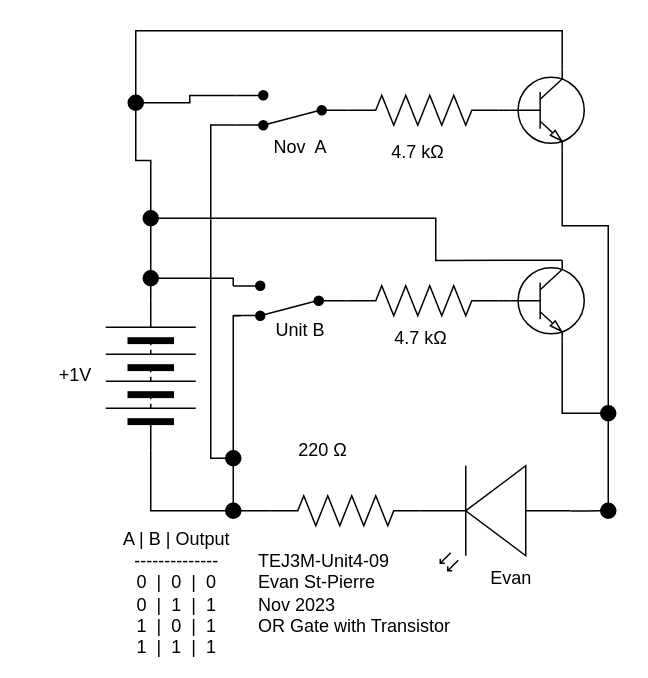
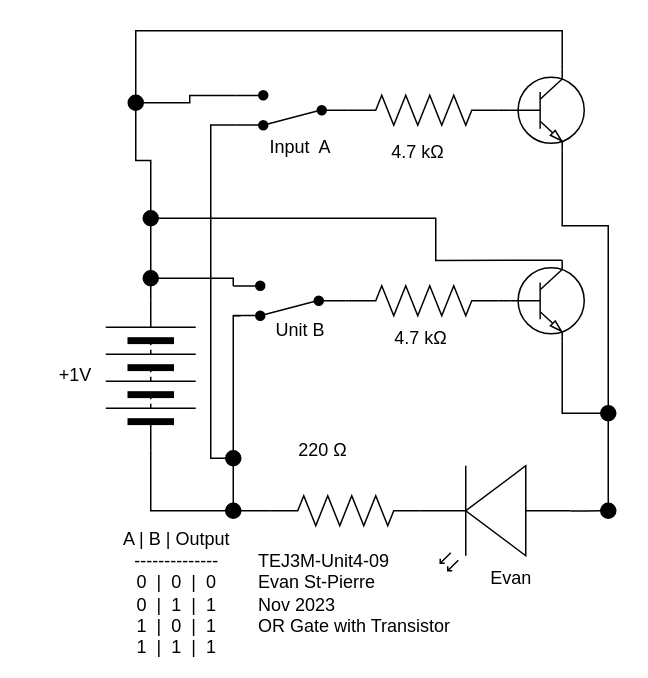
  <mxCell id="0" />
  <mxCell id="1" parent="0" />
  <mxCell id="2" value="" style="pointerEvents=1;verticalLabelPosition=bottom;shadow=0;dashed=0;align=center;html=1;verticalAlign=top;shape=mxgraph.electrical.resistors.resistor_2;" parent="1" vertex="1"><mxGeometry x="232" y="190" width="100" height="20" as="geometry" /></mxCell>
  <mxCell id="3" style="edgeStyle=orthogonalEdgeStyle;rounded=0;html=1;exitX=0;exitY=0.57;exitDx=0;exitDy=0;exitPerimeter=0;entryX=0;entryY=0.5;entryDx=0;entryDy=0;endArrow=none;endFill=0;" edge="1" parent="1" source="4" target="47"><mxGeometry relative="1" as="geometry" /></mxCell>
  <mxCell id="4" value="" style="verticalLabelPosition=bottom;shadow=0;dashed=0;align=center;html=1;verticalAlign=top;shape=mxgraph.electrical.opto_electronics.led_2;pointerEvents=1;rotation=-180;" parent="1" vertex="1"><mxGeometry x="280" y="310" width="100" height="70" as="geometry" /></mxCell>
  <mxCell id="5" value="" style="pointerEvents=1;verticalLabelPosition=bottom;shadow=0;dashed=0;align=center;html=1;verticalAlign=top;shape=mxgraph.electrical.miscellaneous.batteryStack;rotation=-90;" parent="1" vertex="1"><mxGeometry x="50" y="220" width="100" height="60" as="geometry" /></mxCell>
  <mxCell id="6" value="4.7 kΩ&amp;nbsp;" style="text;strokeColor=none;align=center;fillColor=none;html=1;verticalAlign=middle;whiteSpace=wrap;rounded=0;" parent="1" vertex="1"><mxGeometry x="252" y="210" width="60" height="30" as="geometry" /></mxCell>
  <mxCell id="7" value="+1V" style="text;strokeColor=none;align=center;fillColor=none;html=1;verticalAlign=middle;whiteSpace=wrap;rounded=0;" parent="1" vertex="1"><mxGeometry x="20" y="235" width="60" height="30" as="geometry" /></mxCell>
  <mxCell id="8" value="TEJ3M-Unit4-09&lt;br&gt;Evan St-Pierre&lt;br&gt;Nov 2023&lt;br&gt;OR Gate with Transistor" style="text;strokeColor=none;align=left;fillColor=none;html=1;verticalAlign=middle;whiteSpace=wrap;rounded=0;" parent="1" vertex="1"><mxGeometry x="170" y="360" width="150" height="70" as="geometry" /></mxCell>
  <mxCell id="9" style="edgeStyle=orthogonalEdgeStyle;rounded=0;html=1;exitX=0;exitY=0.5;exitDx=0;exitDy=0;entryX=0;entryY=0.5;entryDx=0;entryDy=0;endArrow=none;endFill=0;" parent="1" source="10" target="5" edge="1"><mxGeometry relative="1" as="geometry"><Array as="points"><mxPoint x="100" y="340" /></Array></mxGeometry></mxCell>
  <mxCell id="10" value="" style="ellipse;whiteSpace=wrap;html=1;aspect=fixed;fillColor=#000000;" parent="1" vertex="1"><mxGeometry x="150" y="335" width="10" height="10" as="geometry" /></mxCell>
  <mxCell id="11" value="A | B | Output&lt;br&gt;--------------&lt;br&gt;0&amp;nbsp; |&amp;nbsp; 0&amp;nbsp; |&amp;nbsp; 0&lt;br&gt;0&amp;nbsp; |&amp;nbsp; 1&amp;nbsp; |&amp;nbsp; 1&lt;br&gt;1&amp;nbsp; |&amp;nbsp; 0&amp;nbsp; |&amp;nbsp; 1&lt;br&gt;1&amp;nbsp; |&amp;nbsp; 1&amp;nbsp; |&amp;nbsp; 1" style="text;strokeColor=none;align=center;fillColor=none;html=1;verticalAlign=middle;whiteSpace=wrap;rounded=0;" parent="1" vertex="1"><mxGeometry x="80" y="370" width="75" height="50" as="geometry" /></mxCell>
  <mxCell id="12" value="" style="edgeStyle=orthogonalEdgeStyle;html=1;exitX=1;exitY=0.5;exitDx=0;exitDy=0;endArrow=none;endFill=0;rounded=0;" parent="1" source="5" edge="1"><mxGeometry relative="1" as="geometry"><mxPoint x="100" y="200" as="sourcePoint" /><mxPoint x="100" y="200" as="targetPoint" /></mxGeometry></mxCell>
  <mxCell id="13" style="edgeStyle=none;html=1;exitX=0.5;exitY=1;exitDx=0;exitDy=0;entryX=1;entryY=0.5;entryDx=0;entryDy=0;endArrow=none;endFill=0;" parent="1" source="14" target="5" edge="1"><mxGeometry relative="1" as="geometry" /></mxCell>
  <mxCell id="14" value="" style="ellipse;whiteSpace=wrap;html=1;aspect=fixed;fillColor=#000000;" parent="1" vertex="1"><mxGeometry x="95" y="180" width="10" height="10" as="geometry" /></mxCell>
  <mxCell id="15" style="edgeStyle=orthogonalEdgeStyle;rounded=0;html=1;exitX=0.7;exitY=0;exitDx=0;exitDy=0;exitPerimeter=0;entryX=1;entryY=0.5;entryDx=0;entryDy=0;endArrow=none;endFill=0;" edge="1" parent="1" source="16" target="44"><mxGeometry relative="1" as="geometry"><Array as="points"><mxPoint x="290" y="173" /><mxPoint x="290" y="145" /></Array></mxGeometry></mxCell>
  <mxCell id="16" value="" style="verticalLabelPosition=bottom;shadow=0;dashed=0;align=center;html=1;verticalAlign=top;shape=mxgraph.electrical.transistors.npn_transistor_1;fillColor=#FFFFFF;flipH=0;flipV=0;" parent="1" vertex="1"><mxGeometry x="340" y="170" width="49" height="60" as="geometry" /></mxCell>
  <mxCell id="17" style="edgeStyle=none;html=1;exitX=1;exitY=0.5;exitDx=0;exitDy=0;exitPerimeter=0;entryX=0;entryY=0.5;entryDx=0;entryDy=0;entryPerimeter=0;endArrow=none;endFill=0;" parent="1" source="2" target="16" edge="1"><mxGeometry relative="1" as="geometry" /></mxCell>
  <mxCell id="18" value="" style="pointerEvents=1;verticalLabelPosition=bottom;shadow=0;dashed=0;align=center;html=1;verticalAlign=top;shape=mxgraph.electrical.resistors.resistor_2;fillColor=#FFFFFF;" parent="1" vertex="1"><mxGeometry x="180" y="330" width="100" height="20" as="geometry" /></mxCell>
  <mxCell id="19" style="edgeStyle=orthogonalEdgeStyle;rounded=0;html=1;exitX=1;exitY=0.5;exitDx=0;exitDy=0;entryX=0;entryY=0.5;entryDx=0;entryDy=0;entryPerimeter=0;endArrow=none;endFill=0;" parent="1" source="10" target="18" edge="1"><mxGeometry relative="1" as="geometry" /></mxCell>
  <mxCell id="20" value="220 Ω" style="text;strokeColor=none;align=center;fillColor=none;html=1;verticalAlign=middle;whiteSpace=wrap;rounded=0;" parent="1" vertex="1"><mxGeometry x="185" y="285" width="60" height="30" as="geometry" /></mxCell>
  <mxCell id="21" style="edgeStyle=orthogonalEdgeStyle;rounded=0;html=1;exitX=0.5;exitY=1;exitDx=0;exitDy=0;entryX=0.5;entryY=0;entryDx=0;entryDy=0;endArrow=none;endFill=0;startArrow=none;" parent="1" source="30" target="10" edge="1"><mxGeometry relative="1" as="geometry" /></mxCell>
  <mxCell id="22" style="edgeStyle=orthogonalEdgeStyle;rounded=0;html=1;exitX=1;exitY=0.88;exitDx=0;exitDy=0;entryX=1;entryY=0.5;entryDx=0;entryDy=0;endArrow=none;endFill=0;" parent="1" source="24" target="14" edge="1"><mxGeometry relative="1" as="geometry"><Array as="points"><mxPoint x="155" y="185" /></Array></mxGeometry></mxCell>
  <mxCell id="23" style="edgeStyle=orthogonalEdgeStyle;rounded=0;html=1;exitX=0;exitY=0.5;exitDx=0;exitDy=0;entryX=0;entryY=0.5;entryDx=0;entryDy=0;entryPerimeter=0;endArrow=none;endFill=0;" parent="1" source="24" target="2" edge="1"><mxGeometry relative="1" as="geometry" /></mxCell>
  <mxCell id="24" value="" style="shape=mxgraph.electrical.electro-mechanical.twoWaySwitch;aspect=fixed;elSwitchState=2;fillColor=#000000;rotation=-180;flipV=0;flipH=0;" parent="1" vertex="1"><mxGeometry x="155" y="187" width="75" height="26" as="geometry" /></mxCell>
  <mxCell id="25" value="Unit B" style="text;strokeColor=none;align=center;fillColor=none;html=1;verticalAlign=middle;whiteSpace=wrap;rounded=0;" parent="1" vertex="1"><mxGeometry x="170" y="205" width="60" height="30" as="geometry" /></mxCell>
  <mxCell id="26" value="Evan" style="text;html=1;align=center;verticalAlign=middle;resizable=0;points=[];autosize=1;strokeColor=none;fillColor=none;" parent="1" vertex="1"><mxGeometry x="310" y="370" width="60" height="30" as="geometry" /></mxCell>
  <mxCell id="27" value="" style="edgeStyle=orthogonalEdgeStyle;rounded=0;html=1;entryX=0.5;entryY=0;entryDx=0;entryDy=0;endArrow=none;endFill=0;" parent="1" target="30" edge="1"><mxGeometry relative="1" as="geometry"><mxPoint x="160" y="210" as="sourcePoint" /><mxPoint x="155" y="300" as="targetPoint" /><Array as="points"><mxPoint x="155" y="210" /></Array></mxGeometry></mxCell>
  <mxCell id="28" style="edgeStyle=orthogonalEdgeStyle;html=1;endArrow=none;endFill=0;rounded=0;entryX=0.7;entryY=1;entryDx=0;entryDy=0;entryPerimeter=0;startArrow=none;exitX=0;exitY=0.5;exitDx=0;exitDy=0;" parent="1" source="45" target="16" edge="1"><mxGeometry relative="1" as="geometry"><mxPoint x="190" y="260.034" as="targetPoint" /><mxPoint x="400" y="280" as="sourcePoint" /><Array as="points"><mxPoint x="374" y="275" /></Array></mxGeometry></mxCell>
  <mxCell id="29" style="edgeStyle=orthogonalEdgeStyle;html=1;exitX=0;exitY=0.5;exitDx=0;exitDy=0;endArrow=none;endFill=0;rounded=0;entryX=1;entryY=0.12;entryDx=0;entryDy=0;" parent="1" source="30" target="35" edge="1"><mxGeometry relative="1" as="geometry"><mxPoint x="140" y="110" as="targetPoint" /></mxGeometry></mxCell>
  <mxCell id="30" value="" style="ellipse;whiteSpace=wrap;html=1;aspect=fixed;fillColor=#000000;" parent="1" vertex="1"><mxGeometry x="150" y="300" width="10" height="10" as="geometry" /></mxCell>
  <mxCell id="31" style="edgeStyle=orthogonalEdgeStyle;html=1;exitX=0.5;exitY=0;exitDx=0;exitDy=0;endArrow=none;endFill=0;rounded=0;startArrow=none;entryX=0.7;entryY=0;entryDx=0;entryDy=0;entryPerimeter=0;" parent="1" source="40" target="34" edge="1"><mxGeometry relative="1" as="geometry"><mxPoint x="374" y="30" as="targetPoint" /><mxPoint x="97.5" y="58" as="sourcePoint" /><Array as="points"><mxPoint x="90" y="20" /><mxPoint x="374" y="20" /></Array></mxGeometry></mxCell>
  <mxCell id="32" style="edgeStyle=orthogonalEdgeStyle;rounded=0;html=1;exitX=0;exitY=0.5;exitDx=0;exitDy=0;exitPerimeter=0;entryX=1;entryY=0.5;entryDx=0;entryDy=0;entryPerimeter=0;endArrow=none;endFill=0;" parent="1" source="34" target="37" edge="1"><mxGeometry relative="1" as="geometry" /></mxCell>
  <mxCell id="33" style="edgeStyle=orthogonalEdgeStyle;rounded=0;html=1;exitX=0.7;exitY=1;exitDx=0;exitDy=0;exitPerimeter=0;endArrow=none;endFill=0;entryX=0.5;entryY=0;entryDx=0;entryDy=0;" parent="1" source="34" target="45" edge="1"><mxGeometry relative="1" as="geometry"><mxPoint x="410" y="270" as="targetPoint" /><Array as="points"><mxPoint x="374" y="150" /><mxPoint x="405" y="150" /></Array></mxGeometry></mxCell>
  <mxCell id="34" value="" style="verticalLabelPosition=bottom;shadow=0;dashed=0;align=center;html=1;verticalAlign=top;shape=mxgraph.electrical.transistors.npn_transistor_1;fillColor=#FFFFFF;flipH=0;flipV=0;" parent="1" vertex="1"><mxGeometry x="340" y="43" width="49" height="60" as="geometry" /></mxCell>
  <mxCell id="35" value="" style="shape=mxgraph.electrical.electro-mechanical.twoWaySwitch;aspect=fixed;elSwitchState=2;fillColor=#000000;rotation=-180;flipV=0;flipH=0;" parent="1" vertex="1"><mxGeometry x="157" y="60" width="75" height="26" as="geometry" /></mxCell>
  <mxCell id="36" style="edgeStyle=orthogonalEdgeStyle;rounded=0;html=1;exitX=1;exitY=0.5;exitDx=0;exitDy=0;exitPerimeter=0;entryX=0;entryY=0.5;entryDx=0;entryDy=0;entryPerimeter=0;endArrow=none;endFill=0;" parent="1" target="34" edge="1"><mxGeometry relative="1" as="geometry"><mxPoint x="340" y="72.25" as="sourcePoint" /></mxGeometry></mxCell>
  <mxCell id="37" value="" style="pointerEvents=1;verticalLabelPosition=bottom;shadow=0;dashed=0;align=center;html=1;verticalAlign=top;shape=mxgraph.electrical.resistors.resistor_2;" parent="1" vertex="1"><mxGeometry x="232" y="63" width="100" height="20" as="geometry" /></mxCell>
  <mxCell id="38" value="" style="edgeStyle=orthogonalEdgeStyle;html=1;exitX=0.5;exitY=0;exitDx=0;exitDy=0;endArrow=none;endFill=0;rounded=0;entryX=0.5;entryY=1;entryDx=0;entryDy=0;startArrow=none;" parent="1" source="44" target="40" edge="1"><mxGeometry relative="1" as="geometry"><mxPoint x="97.5" y="73" as="targetPoint" /><mxPoint x="100" y="180" as="sourcePoint" /><Array as="points" /></mxGeometry></mxCell>
  <mxCell id="39" value="" style="edgeStyle=orthogonalEdgeStyle;rounded=0;html=1;exitX=1;exitY=0.88;exitDx=0;exitDy=0;endArrow=none;endFill=0;entryX=1;entryY=0.5;entryDx=0;entryDy=0;" parent="1" source="35" target="40" edge="1"><mxGeometry relative="1" as="geometry"><mxPoint x="105" y="66" as="targetPoint" /><mxPoint x="157" y="63.12" as="sourcePoint" /></mxGeometry></mxCell>
  <mxCell id="40" value="" style="ellipse;whiteSpace=wrap;html=1;aspect=fixed;fillColor=#000000;" parent="1" vertex="1"><mxGeometry x="85" y="63" width="10" height="10" as="geometry" /></mxCell>
- <mxCell id="41" value="Nov&amp;nbsp; A" style="text;strokeColor=none;align=center;fillColor=none;html=1;verticalAlign=middle;whiteSpace=wrap;rounded=0;" parent="1" vertex="1"><mxGeometry x="170" y="83" width="60" height="30" as="geometry" /></mxCell>
+ <mxCell id="41" value="Input&amp;nbsp; A" style="text;strokeColor=none;align=center;fillColor=none;html=1;verticalAlign=middle;whiteSpace=wrap;rounded=0;" parent="1" vertex="1"><mxGeometry x="170" y="83" width="60" height="30" as="geometry" /></mxCell>
  <mxCell id="42" value="4.7 kΩ&amp;nbsp;" style="text;strokeColor=none;align=center;fillColor=none;html=1;verticalAlign=middle;whiteSpace=wrap;rounded=0;" parent="1" vertex="1"><mxGeometry x="250" y="86" width="60" height="30" as="geometry" /></mxCell>
  <mxCell id="43" value="" style="edgeStyle=orthogonalEdgeStyle;html=1;entryX=0.5;entryY=0;entryDx=0;entryDy=0;rounded=0;endArrow=none;endFill=0;" edge="1" parent="1" source="44" target="14"><mxGeometry relative="1" as="geometry" /></mxCell>
  <mxCell id="44" value="" style="ellipse;whiteSpace=wrap;html=1;aspect=fixed;fillColor=#000000;" vertex="1" parent="1"><mxGeometry x="95" y="140" width="10" height="10" as="geometry" /></mxCell>
  <mxCell id="45" value="" style="ellipse;whiteSpace=wrap;html=1;aspect=fixed;fillColor=#000000;" vertex="1" parent="1"><mxGeometry x="400" y="270" width="10" height="10" as="geometry" /></mxCell>
  <mxCell id="46" style="edgeStyle=orthogonalEdgeStyle;rounded=0;html=1;exitX=0.5;exitY=0;exitDx=0;exitDy=0;entryX=0.5;entryY=1;entryDx=0;entryDy=0;endArrow=none;endFill=0;" edge="1" parent="1" source="47" target="45"><mxGeometry relative="1" as="geometry" /></mxCell>
  <mxCell id="47" value="" style="ellipse;whiteSpace=wrap;html=1;aspect=fixed;fillColor=#000000;" vertex="1" parent="1"><mxGeometry x="400" y="335" width="10" height="10" as="geometry" /></mxCell>
  <mxCell id="48" style="edgeStyle=orthogonalEdgeStyle;rounded=0;html=1;exitX=0;exitY=0;exitDx=0;exitDy=0;entryX=1;entryY=0;entryDx=0;entryDy=0;endArrow=none;endFill=0;" edge="1" parent="1" source="45" target="45"><mxGeometry relative="1" as="geometry" /></mxCell>
